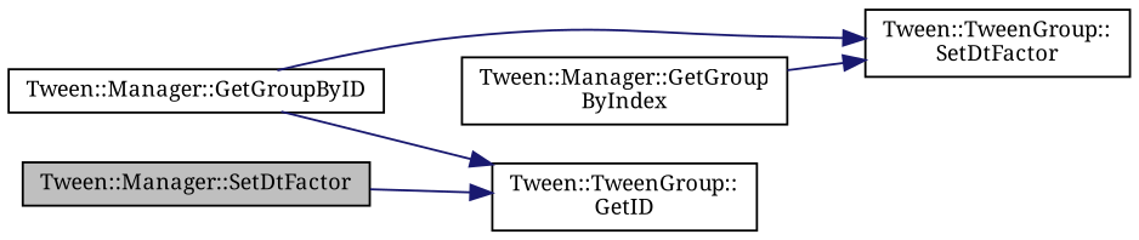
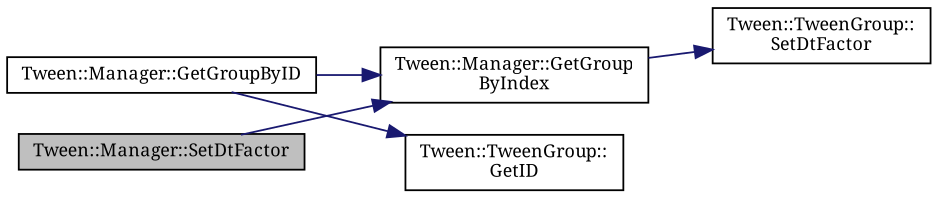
  digraph {
    fontname="Noto Serif"
    rankdir=LR
    node [color=black fontname="Noto Serif" fontsize=10 shape=record]
    edge [color=midnightblue fontname="Noto Serif" fontsize=10 labelfontname=FreeSans labelfontsize=10 style=solid]
    n1 [fillcolor=grey75 fontcolor=black height=0.2 label="Tween::Manager::SetDtFactor" style=filled width=0.4]
    n2 [height=0.2 label="Tween::Manager::GetGroup\lByIndex" width=0.4]
    n3 [height=0.2 label="Tween::Manager::GetGroupByID" width=0.4]
    n4 [height=0.2 label="Tween::TweenGroup::\lGetID" width=0.4]
    n5 [height=0.2 label="Tween::TweenGroup::\lSetDtFactor" width=0.4]
-   n1 -> n4
+   n1 -> n2
    n2 -> n5
-   n3 -> n5
+   n3 -> n2
    n3 -> n4
  }
